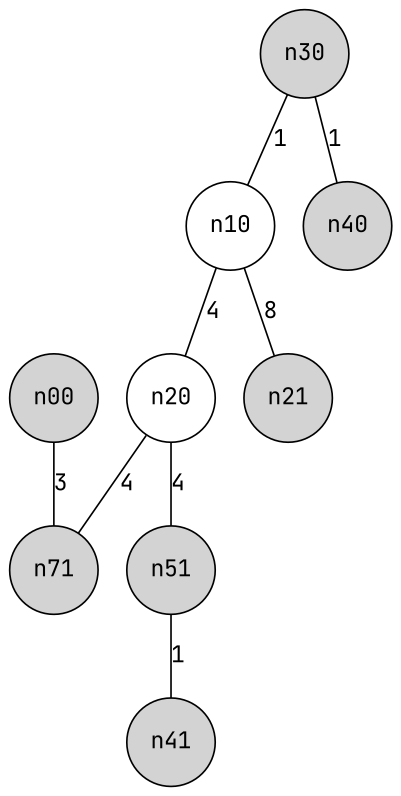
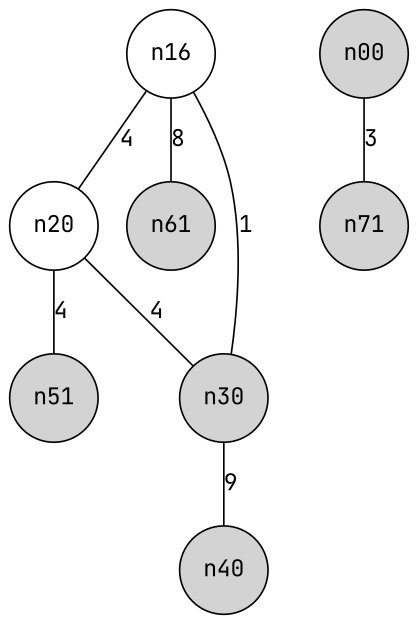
  digraph {
    fontname="JetBrains Mono"
    node [fontname="JetBrains Mono" shape=circle style=filled]
    edge [arrowhead=none arrowtail=none dir=both fontname="JetBrains Mono"]
-   n10 [style=solid]
+   n10 [style=solid label=n16]
    n20 [style=solid]
-   n21
+   n21 [label=n61]
    n11 [label=n71]
    n00
    n30
    n31 [label=n51]
    n40
-   n41
    n10 -> n20 [label=4]
    n10 -> n21 [label=8]
-   n20 -> n11 [label=4]
+   n20 -> n30 [label=4]
    n20 -> n31 [label=4]
    n00 -> n11 [label=3]
    n30 -> n10 [label=1]
-   n30 -> n40 [label=1]
-   n31 -> n41 [label=1]
+   n30 -> n40 [label=9]
  }
